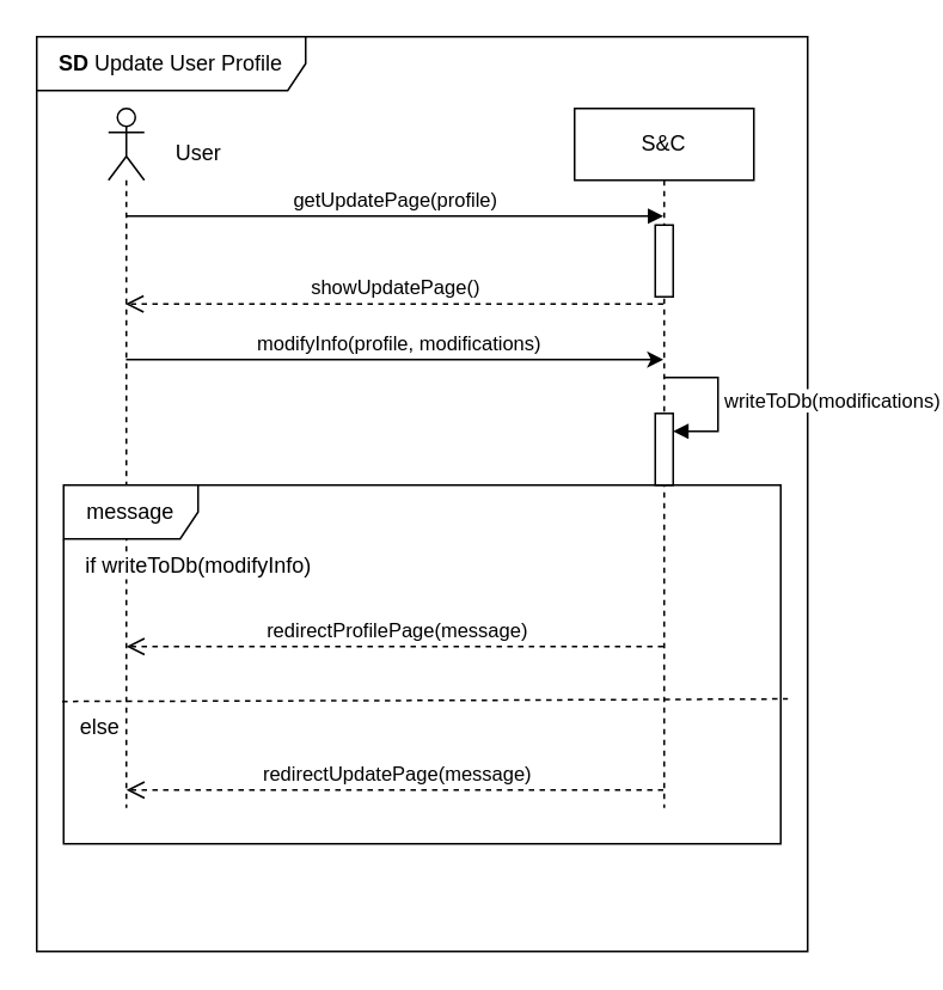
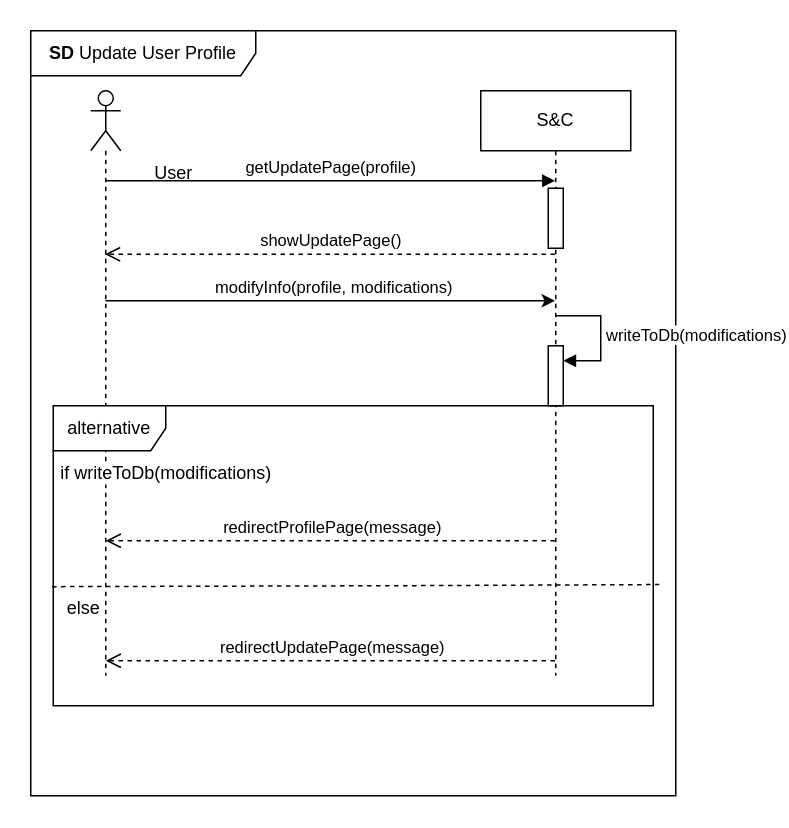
  <mxCell id="0" />
  <mxCell id="1" parent="0" />
  <mxCell id="2" value="getUpdatePage(profile)" style="html=1;verticalAlign=bottom;endArrow=block;edgeStyle=elbowEdgeStyle;elbow=vertical;curved=0;rounded=0;" parent="1" edge="1"><mxGeometry x="0.002" relative="1" as="geometry"><mxPoint x="69.81" y="120" as="sourcePoint" /><Array as="points"><mxPoint x="260" y="120" /><mxPoint x="225" y="90" /></Array><mxPoint x="369.5" y="120" as="targetPoint" /><mxPoint as="offset" /></mxGeometry></mxCell>
  <mxCell id="3" value="&lt;b&gt;SD&lt;/b&gt; Update User Profile" style="shape=umlFrame;whiteSpace=wrap;html=1;pointerEvents=0;width=150;height=30;" parent="1" vertex="1"><mxGeometry x="20" y="20" width="430" height="510" as="geometry" /></mxCell>
  <mxCell id="4" value="S&amp;amp;C" style="shape=umlLifeline;perimeter=lifelinePerimeter;whiteSpace=wrap;html=1;container=1;dropTarget=0;collapsible=0;recursiveResize=0;outlineConnect=0;portConstraint=eastwest;newEdgeStyle={&quot;curved&quot;:0,&quot;rounded&quot;:0};" parent="1" vertex="1"><mxGeometry x="320" y="60" width="100" height="390" as="geometry" /></mxCell>
  <mxCell id="5" value="" style="html=1;points=[[0,0,0,0,5],[0,1,0,0,-5],[1,0,0,0,5],[1,1,0,0,-5]];perimeter=orthogonalPerimeter;outlineConnect=0;targetShapes=umlLifeline;portConstraint=eastwest;newEdgeStyle={&quot;curved&quot;:0,&quot;rounded&quot;:0};" parent="4" vertex="1"><mxGeometry x="45" y="170.03" width="10" height="40" as="geometry" /></mxCell>
  <mxCell id="6" value="writeToDb(modifications)" style="html=1;align=left;spacingLeft=2;endArrow=block;rounded=0;edgeStyle=orthogonalEdgeStyle;curved=0;rounded=0;" parent="4" target="5" edge="1"><mxGeometry relative="1" as="geometry"><mxPoint x="50" y="150.03" as="sourcePoint" /><Array as="points"><mxPoint x="80" y="180.03" /></Array></mxGeometry></mxCell>
  <mxCell id="7" value="" style="html=1;points=[[0,0,0,0,5],[0,1,0,0,-5],[1,0,0,0,5],[1,1,0,0,-5]];perimeter=orthogonalPerimeter;outlineConnect=0;targetShapes=umlLifeline;portConstraint=eastwest;newEdgeStyle={&quot;curved&quot;:0,&quot;rounded&quot;:0};" vertex="1" parent="4"><mxGeometry x="45" y="65" width="10" height="40" as="geometry" /></mxCell>
  <mxCell id="8" style="edgeStyle=orthogonalEdgeStyle;rounded=0;orthogonalLoop=1;jettySize=auto;html=1;curved=0;" parent="1" edge="1"><mxGeometry relative="1" as="geometry"><mxPoint x="69.81" y="200" as="sourcePoint" /><mxPoint x="369.5" y="200" as="targetPoint" /></mxGeometry></mxCell>
  <mxCell id="9" value="modifyInfo(profile, modifications)" style="edgeLabel;html=1;align=center;verticalAlign=middle;resizable=0;points=[];" parent="8" vertex="1" connectable="0"><mxGeometry x="0.013" y="1" relative="1" as="geometry"><mxPoint y="-9" as="offset" /></mxGeometry></mxCell>
  <mxCell id="10" value="" style="shape=umlLifeline;perimeter=lifelinePerimeter;whiteSpace=wrap;html=1;container=1;dropTarget=0;collapsible=0;recursiveResize=0;outlineConnect=0;portConstraint=eastwest;newEdgeStyle={&quot;curved&quot;:0,&quot;rounded&quot;:0};participant=umlActor;size=40;" parent="1" vertex="1"><mxGeometry x="60" y="60" width="20" height="390" as="geometry" /></mxCell>
- <mxCell id="11" value="User" style="text;html=1;align=center;verticalAlign=middle;resizable=0;points=[];autosize=1;strokeColor=none;fillColor=none;" parent="1" vertex="1"><mxGeometry x="85" y="70" width="50" height="30" as="geometry" /></mxCell>
+ <mxCell id="11" value="User" style="text;html=1;align=center;verticalAlign=middle;resizable=0;points=[];autosize=1;strokeColor=none;fillColor=none;" parent="1" vertex="1"><mxGeometry x="90" y="100" width="50" height="30" as="geometry" /></mxCell>
  <mxCell id="12" value="showUpdatePage()" style="html=1;verticalAlign=bottom;endArrow=open;dashed=1;endSize=8;curved=0;rounded=0;" parent="1" edge="1"><mxGeometry x="-0.002" relative="1" as="geometry"><mxPoint x="369.5" y="169" as="sourcePoint" /><mxPoint x="69.5" y="169" as="targetPoint" /><Array as="points"><mxPoint x="250" y="169" /></Array><mxPoint as="offset" /></mxGeometry></mxCell>
  <mxCell id="13" value="redirectProfilePage(message)" style="html=1;verticalAlign=bottom;endArrow=open;dashed=1;endSize=8;curved=0;rounded=0;" parent="1" edge="1"><mxGeometry x="-0.002" relative="1" as="geometry"><mxPoint x="369.5" y="360" as="sourcePoint" /><mxPoint x="70" y="360" as="targetPoint" /><Array as="points"><mxPoint x="310" y="360" /><mxPoint x="250" y="360" /><mxPoint x="190" y="360" /><mxPoint x="160" y="360" /></Array><mxPoint as="offset" /></mxGeometry></mxCell>
- <mxCell id="14" value="message" style="shape=umlFrame;whiteSpace=wrap;html=1;pointerEvents=0;width=75;height=30;" parent="1" vertex="1"><mxGeometry x="35" y="270" width="400" height="200" as="geometry" /></mxCell>
- <mxCell id="15" value="if writeToDb(modifyInfo)" style="text;html=1;align=center;verticalAlign=middle;resizable=0;points=[];autosize=1;strokeColor=none;fillColor=none;labelBackgroundColor=default;" parent="1" vertex="1"><mxGeometry x="30" y="300" width="160" height="30" as="geometry" /></mxCell>
+ <mxCell id="14" value="alternative" style="shape=umlFrame;whiteSpace=wrap;html=1;pointerEvents=0;width=75;height=30;" parent="1" vertex="1"><mxGeometry x="35" y="270" width="400" height="200" as="geometry" /></mxCell>
+ <mxCell id="15" value="if writeToDb(modifications)" style="text;html=1;align=center;verticalAlign=middle;resizable=0;points=[];autosize=1;strokeColor=none;fillColor=none;labelBackgroundColor=default;" parent="1" vertex="1"><mxGeometry x="30" y="300" width="160" height="30" as="geometry" /></mxCell>
  <mxCell id="16" value="" style="endArrow=none;dashed=1;html=1;rounded=0;entryX=1.01;entryY=0.596;entryDx=0;entryDy=0;entryPerimeter=0;exitX=-0.002;exitY=0.603;exitDx=0;exitDy=0;exitPerimeter=0;" parent="1" source="14" target="14" edge="1"><mxGeometry width="50" height="50" relative="1" as="geometry"><mxPoint x="69.81" y="390" as="sourcePoint" /><mxPoint x="369.5" y="390" as="targetPoint" /><Array as="points"><mxPoint x="260" y="390" /></Array></mxGeometry></mxCell>
  <mxCell id="17" value="&lt;span style=&quot;background-color: rgb(255, 255, 255);&quot;&gt;else&lt;/span&gt;" style="text;html=1;align=center;verticalAlign=middle;resizable=0;points=[];autosize=1;strokeColor=none;fillColor=none;" parent="1" vertex="1"><mxGeometry x="30" y="390" width="50" height="30" as="geometry" /></mxCell>
  <mxCell id="18" value="redirectUpdatePage(message)" style="html=1;verticalAlign=bottom;endArrow=open;dashed=1;endSize=8;curved=0;rounded=0;" parent="1" edge="1"><mxGeometry x="-0.005" relative="1" as="geometry"><mxPoint x="369.5" y="440" as="sourcePoint" /><mxPoint x="70" y="440" as="targetPoint" /><Array as="points"><mxPoint x="310" y="440" /><mxPoint x="250" y="440" /><mxPoint x="190" y="440" /><mxPoint x="160" y="440" /></Array><mxPoint as="offset" /></mxGeometry></mxCell>
